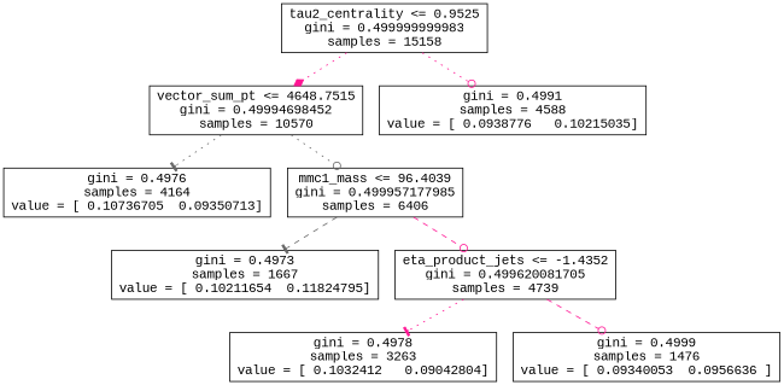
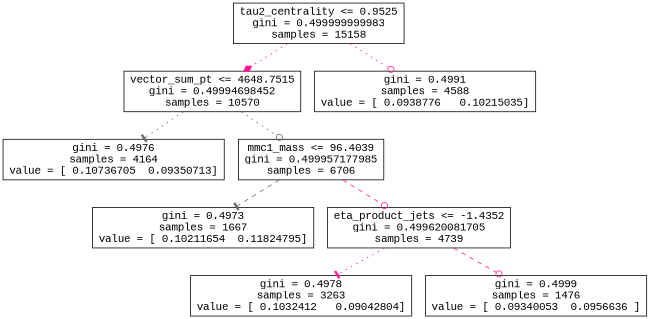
  digraph {
    fontname="Liberation Mono"
    node [shape=box fontname="Liberation Mono"]
    edge [color=deeppink style=dotted arrowhead=odot fontname="Liberation Mono"]
    n1 [label="tau2_centrality <= 0.9525\ngini = 0.499999999983\nsamples = 15158"]
    n2 [label="vector_sum_pt <= 4648.7515\ngini = 0.49994698452\nsamples = 10570"]
    n3 [label="gini = 0.4991\nsamples = 4588\nvalue = [ 0.0938776   0.10215035]"]
    n4 [label="gini = 0.4976\nsamples = 4164\nvalue = [ 0.10736705  0.09350713]"]
-   n5 [label="mmc1_mass <= 96.4039\ngini = 0.499957177985\nsamples = 6406"]
+   n5 [label="mmc1_mass <= 96.4039\ngini = 0.499957177985\nsamples = 6706"]
    n6 [label="gini = 0.4973\nsamples = 1667\nvalue = [ 0.10211654  0.11824795]"]
    n7 [label="eta_product_jets <= -1.4352\ngini = 0.499620081705\nsamples = 4739"]
    n8 [label="gini = 0.4978\nsamples = 3263\nvalue = [ 0.1032412   0.09042804]"]
    n9 [label="gini = 0.4999\nsamples = 1476\nvalue = [ 0.09340053  0.0956636 ]"]
    n1 -> n2 [arrowhead=diamond]
    n1 -> n3
    n2 -> n4 [color=gray40 arrowhead=tee]
    n2 -> n5 [color=gray40]
    n5 -> n6 [color=gray40 style=dashed arrowhead=tee]
    n5 -> n7 [style=dashed]
    n7 -> n8 [arrowhead=tee]
    n7 -> n9 [style=dashed]
  }
